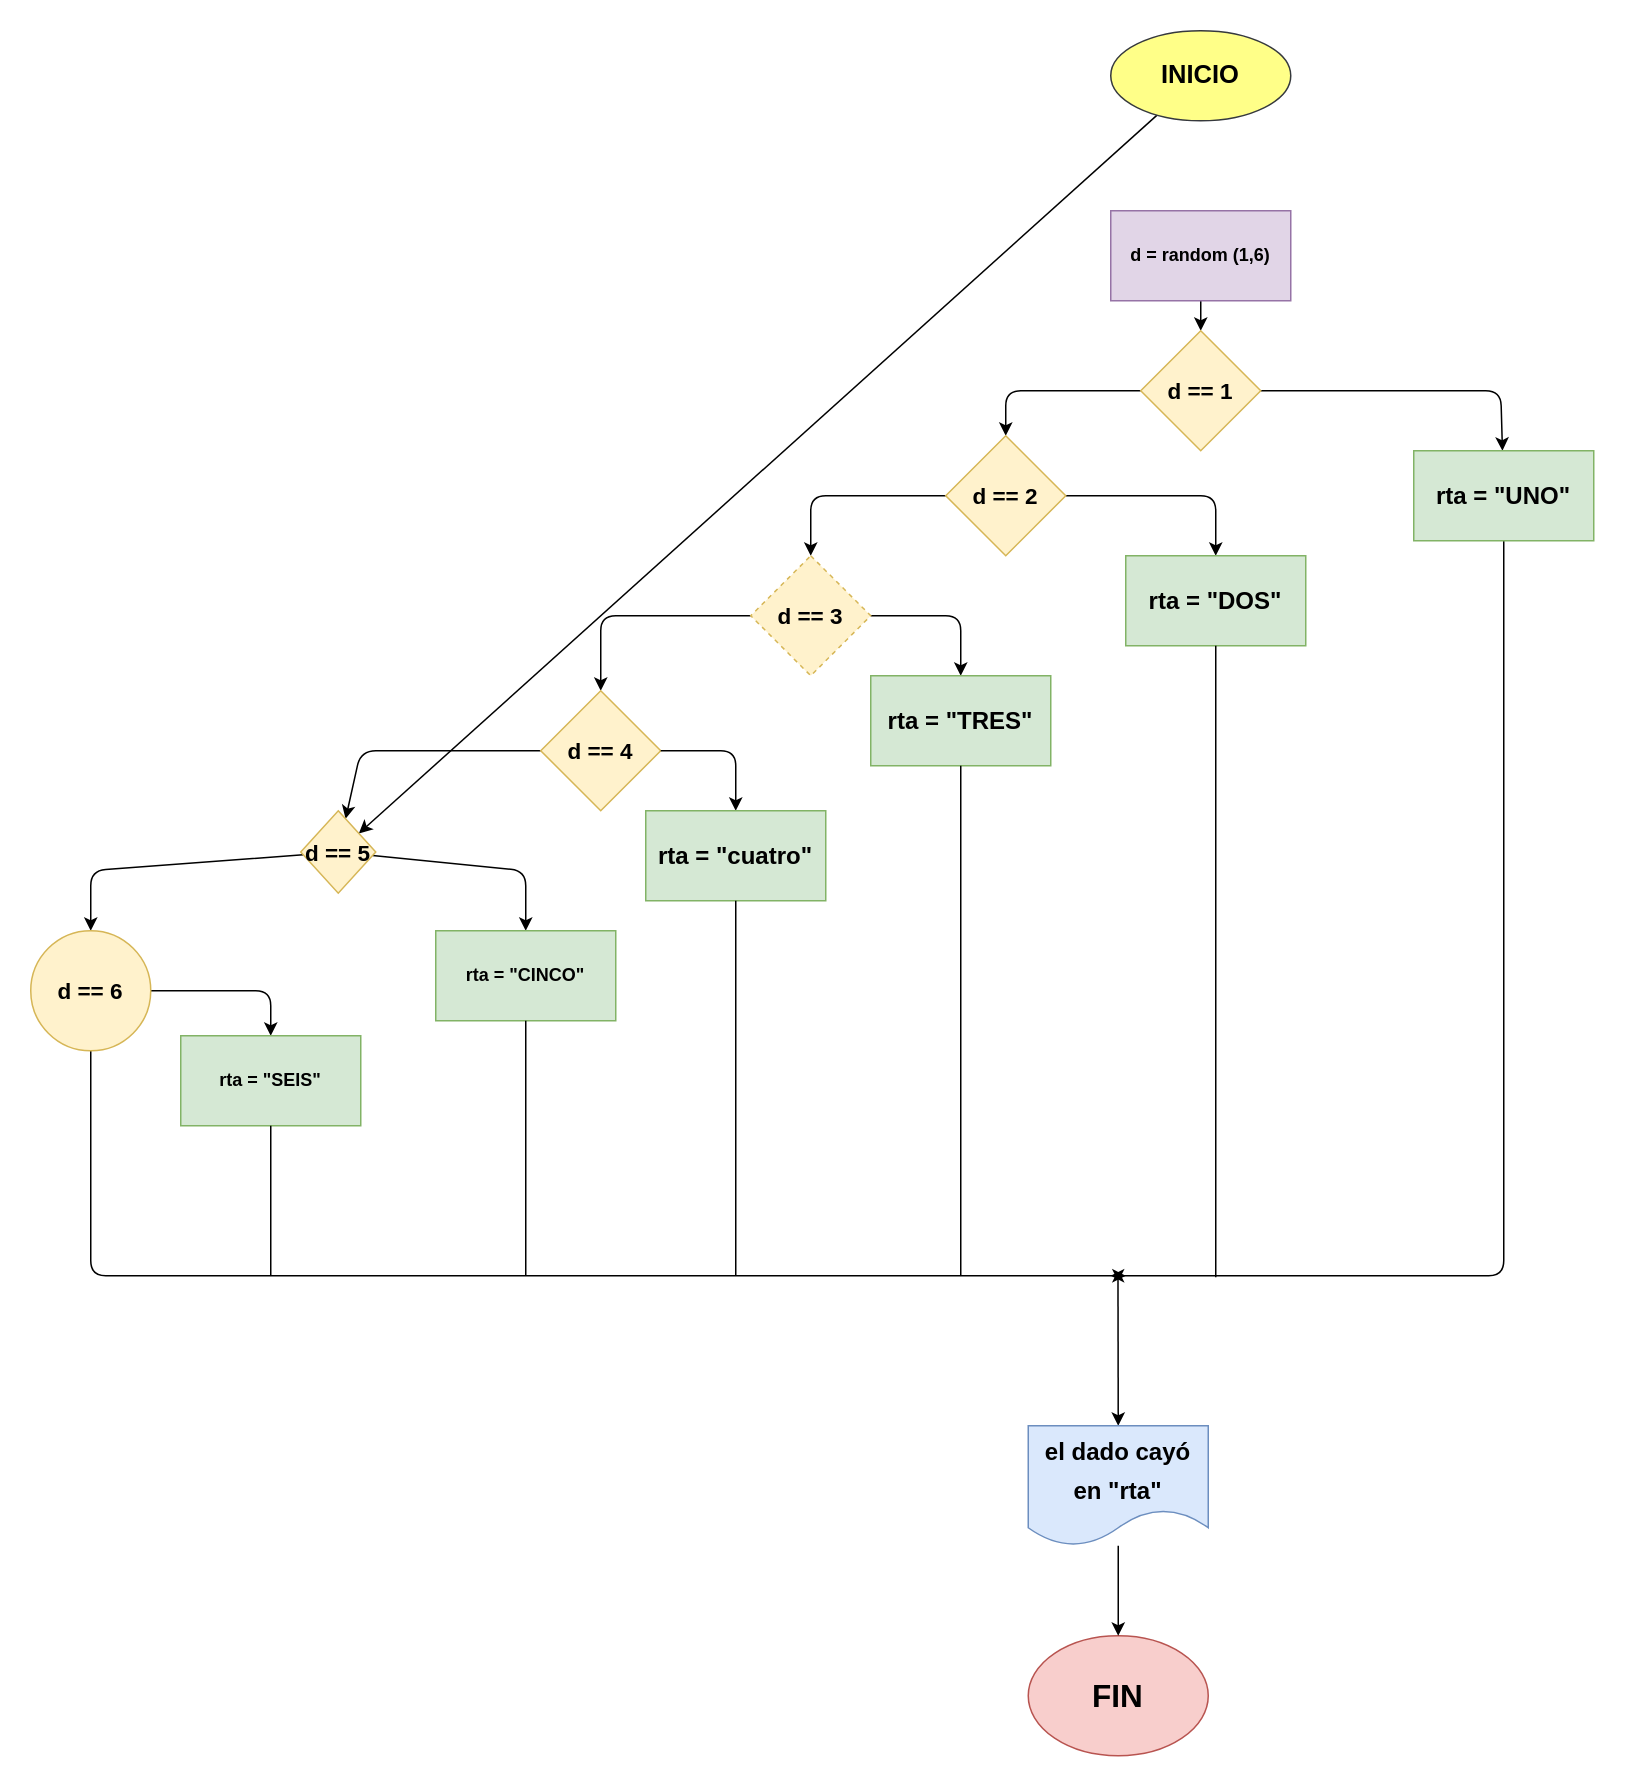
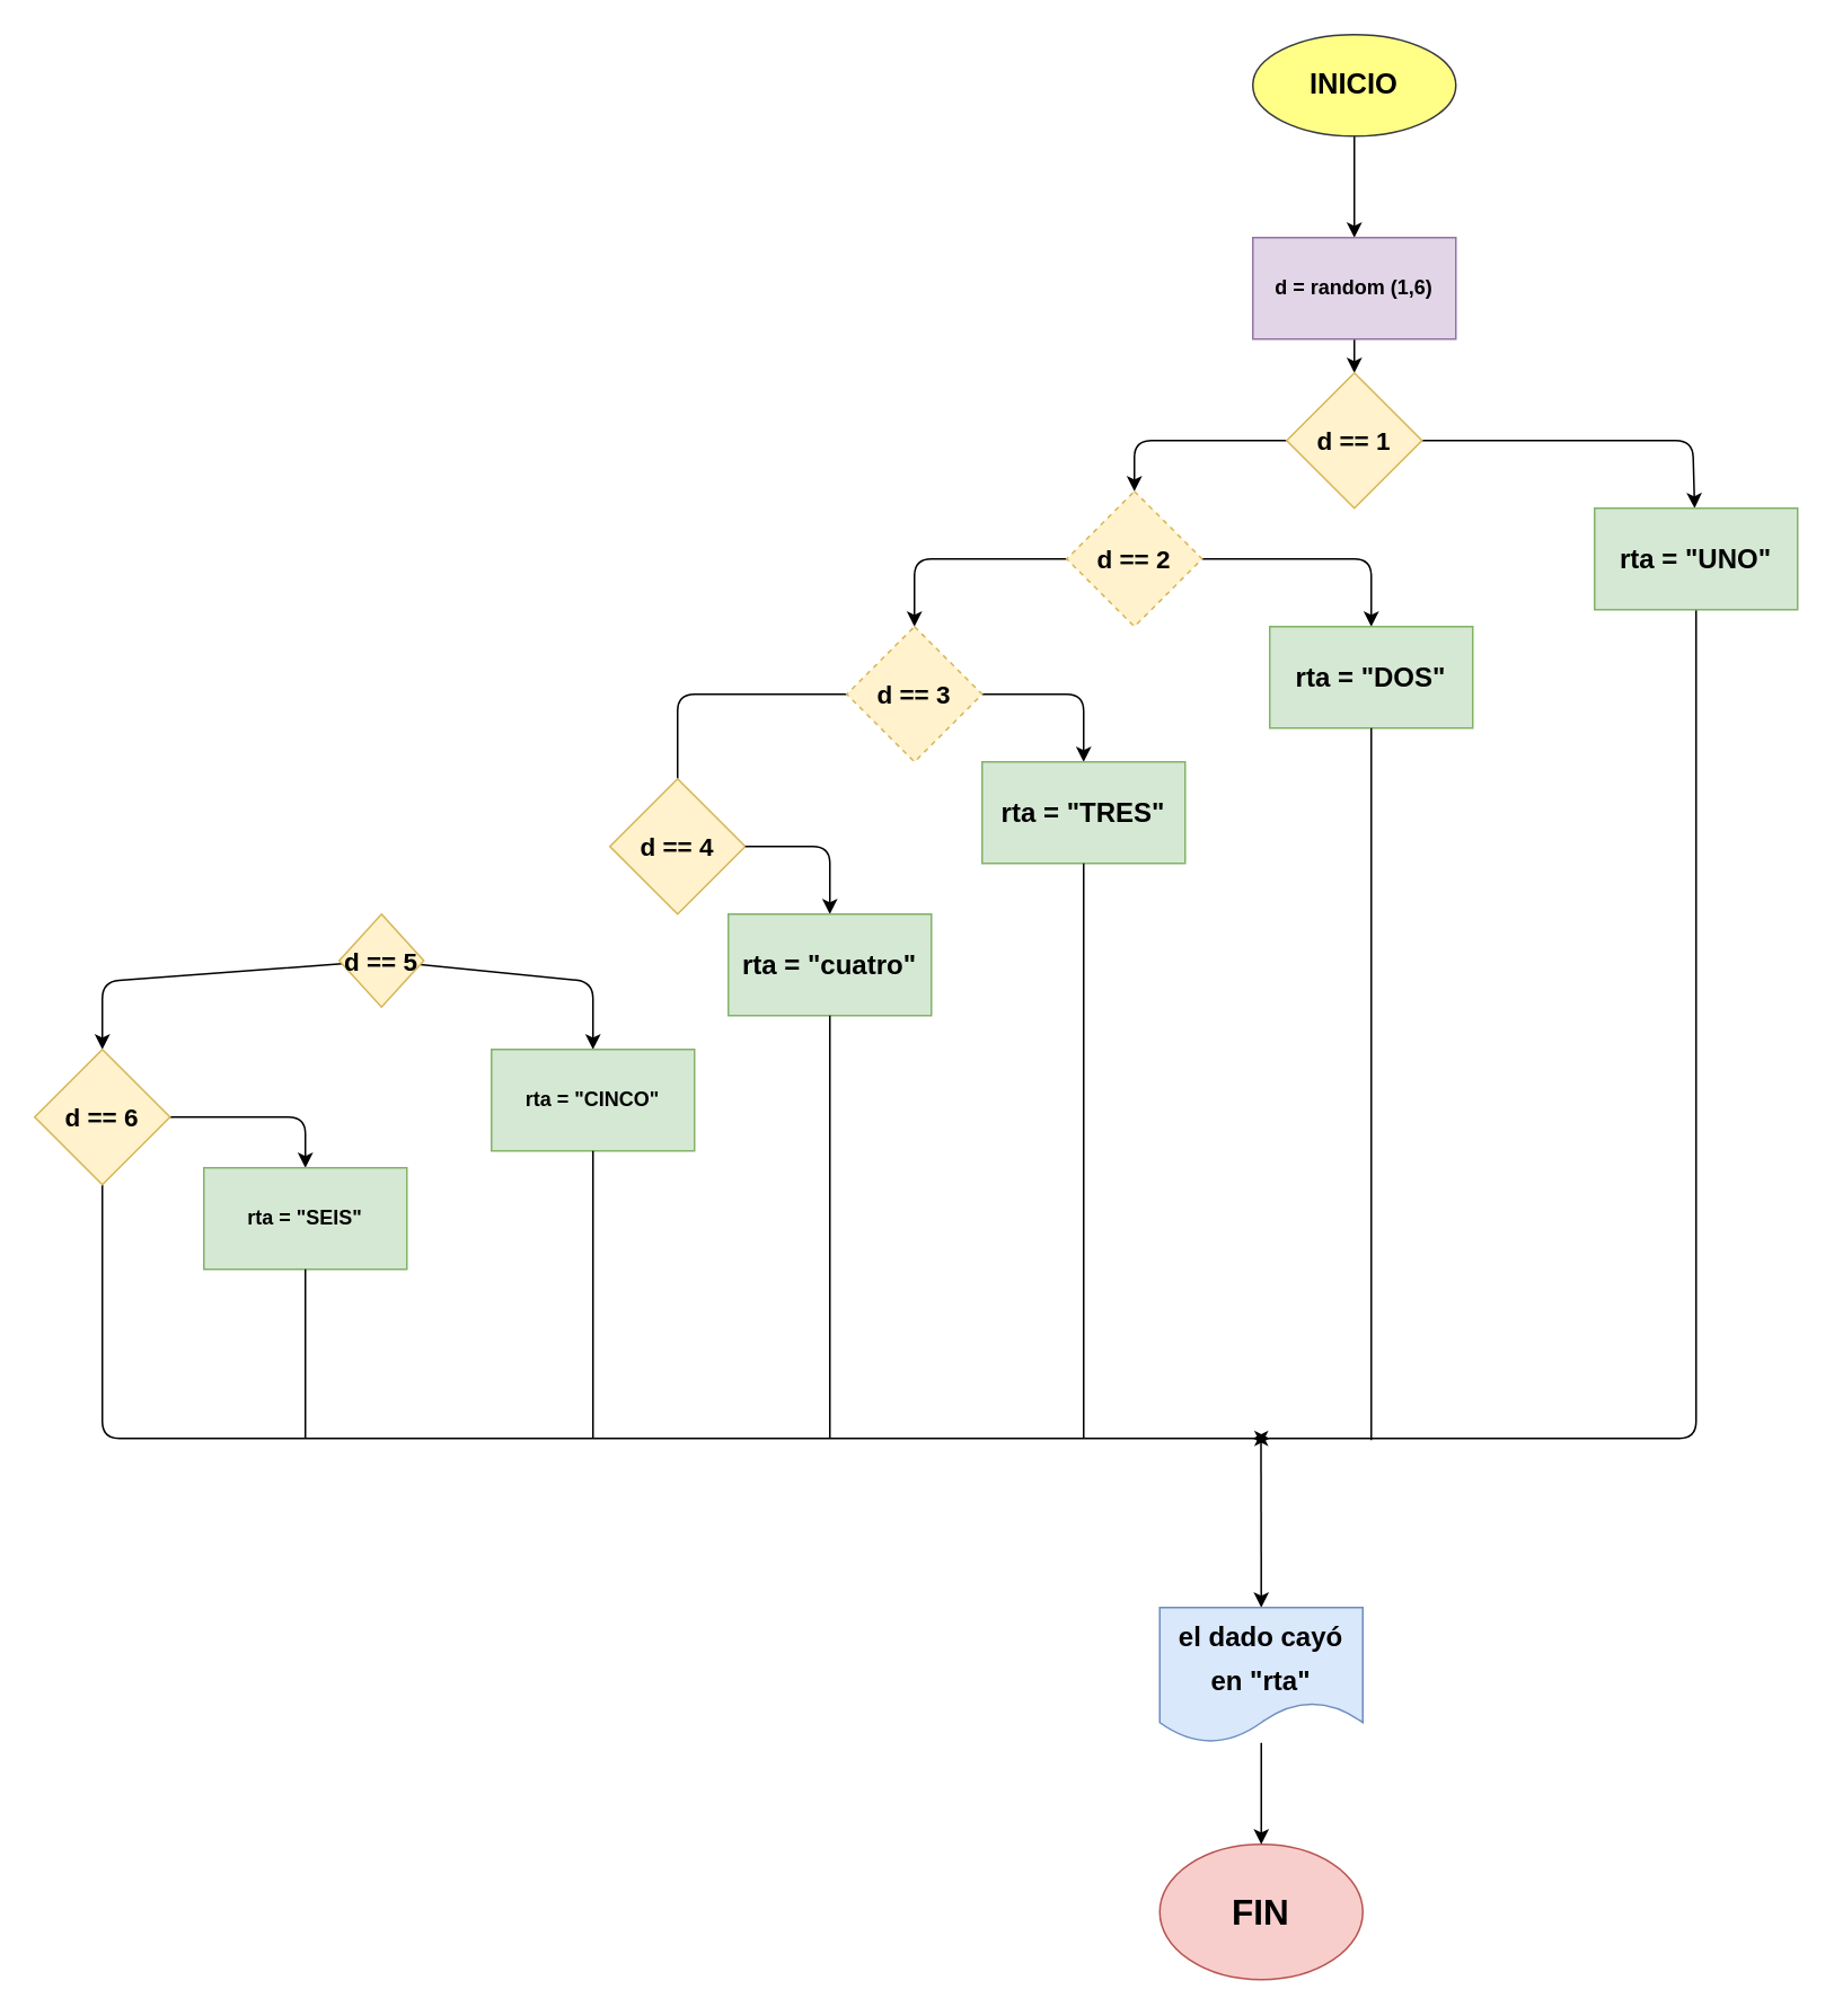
  <mxCell id="0" />
  <mxCell id="1" parent="0" />
- <mxCell id="2" value="" style="edgeStyle=none;html=1;" edge="1" parent="1" source="3" target="25"><mxGeometry relative="1" as="geometry" /></mxCell>
+ <mxCell id="2" value="" style="edgeStyle=none;html=1;" edge="1" parent="1" source="3" target="5"><mxGeometry relative="1" as="geometry" /></mxCell>
  <mxCell id="3" value="&lt;b&gt;&lt;font style=&quot;font-size: 17px;&quot; color=&quot;#000000&quot;&gt;INICIO&lt;/font&gt;&lt;/b&gt;" style="ellipse;whiteSpace=wrap;html=1;fillColor=#ffff88;strokeColor=#36393d;" vertex="1" parent="1"><mxGeometry x="740" y="20" width="120" height="60" as="geometry" /></mxCell>
  <mxCell id="4" value="" style="edgeStyle=none;html=1;" edge="1" parent="1" source="5" target="8"><mxGeometry relative="1" as="geometry" /></mxCell>
  <mxCell id="5" value="&lt;font color=&quot;#000000&quot;&gt;&lt;b&gt;d = random (1,6)&lt;/b&gt;&lt;/font&gt;" style="whiteSpace=wrap;html=1;fillColor=#e1d5e7;strokeColor=#9673a6;" vertex="1" parent="1"><mxGeometry x="740" y="140" width="120" height="60" as="geometry" /></mxCell>
  <mxCell id="6" value="" style="edgeStyle=none;html=1;fontSize=15;fontColor=#000000;" edge="1" parent="1" source="8" target="10"><mxGeometry relative="1" as="geometry"><Array as="points"><mxPoint x="1000" y="260" /></Array></mxGeometry></mxCell>
  <mxCell id="7" value="" style="edgeStyle=none;html=1;fontSize=15;fontColor=#000000;" edge="1" parent="1" source="8" target="13"><mxGeometry relative="1" as="geometry"><Array as="points"><mxPoint x="670" y="260" /></Array></mxGeometry></mxCell>
  <mxCell id="8" value="&lt;b&gt;&lt;font style=&quot;font-size: 15px;&quot; color=&quot;#000000&quot;&gt;d == 1&lt;/font&gt;&lt;/b&gt;" style="rhombus;whiteSpace=wrap;html=1;fillColor=#fff2cc;strokeColor=#d6b656;" vertex="1" parent="1"><mxGeometry x="760" y="220" width="80" height="80" as="geometry" /></mxCell>
  <mxCell id="9" style="edgeStyle=none;html=1;fontSize=16;fontColor=#000000;" edge="1" parent="1" source="10"><mxGeometry relative="1" as="geometry"><mxPoint x="740" y="850" as="targetPoint" /><Array as="points"><mxPoint x="1002" y="850" /></Array></mxGeometry></mxCell>
  <mxCell id="10" value="&lt;font size=&quot;1&quot; color=&quot;#000000&quot;&gt;&lt;b style=&quot;font-size: 16px;&quot;&gt;rta = &quot;UNO&quot;&lt;/b&gt;&lt;/font&gt;" style="whiteSpace=wrap;html=1;fillColor=#d5e8d4;strokeColor=#82b366;" vertex="1" parent="1"><mxGeometry x="942" y="300" width="120" height="60" as="geometry" /></mxCell>
  <mxCell id="11" style="edgeStyle=none;html=1;entryX=0.5;entryY=0;entryDx=0;entryDy=0;fontSize=15;fontColor=#000000;" edge="1" parent="1" source="13" target="14"><mxGeometry relative="1" as="geometry"><Array as="points"><mxPoint x="810" y="330" /></Array></mxGeometry></mxCell>
  <mxCell id="12" value="" style="edgeStyle=none;html=1;fontSize=16;fontColor=#000000;" edge="1" parent="1" source="13" target="17"><mxGeometry relative="1" as="geometry"><Array as="points"><mxPoint x="540" y="330" /></Array></mxGeometry></mxCell>
- <mxCell id="13" value="&lt;b&gt;&lt;font style=&quot;font-size: 15px;&quot; color=&quot;#000000&quot;&gt;d == 2&lt;/font&gt;&lt;/b&gt;" style="rhombus;whiteSpace=wrap;html=1;fillColor=#fff2cc;strokeColor=#d6b656;" vertex="1" parent="1"><mxGeometry x="630" y="290" width="80" height="80" as="geometry" /></mxCell>
+ <mxCell id="13" value="&lt;b&gt;&lt;font style=&quot;font-size: 15px;&quot; color=&quot;#000000&quot;&gt;d == 2&lt;/font&gt;&lt;/b&gt;" style="rhombus;whiteSpace=wrap;html=1;fillColor=#fff2cc;strokeColor=#d6b656;dashed=1;" vertex="1" parent="1"><mxGeometry x="630" y="290" width="80" height="80" as="geometry" /></mxCell>
  <mxCell id="14" value="&lt;b&gt;&lt;font style=&quot;font-size: 16px;&quot; color=&quot;#000000&quot;&gt;rta = &quot;DOS&quot;&lt;/font&gt;&lt;/b&gt;" style="rounded=0;whiteSpace=wrap;html=1;fontSize=15;fillColor=#d5e8d4;strokeColor=#82b366;" vertex="1" parent="1"><mxGeometry x="750" y="370" width="120" height="60" as="geometry" /></mxCell>
  <mxCell id="15" value="" style="edgeStyle=none;html=1;fontSize=16;fontColor=#000000;" edge="1" parent="1" source="17" target="18"><mxGeometry relative="1" as="geometry"><Array as="points"><mxPoint x="640" y="410" /></Array></mxGeometry></mxCell>
- <mxCell id="16" value="" style="edgeStyle=none;html=1;fontSize=16;fontColor=#000000;" edge="1" parent="1" source="17" target="20"><mxGeometry relative="1" as="geometry"><Array as="points"><mxPoint x="400" y="410" /></Array></mxGeometry></mxCell>
+ <mxCell id="16" value="" style="edgeStyle=none;html=1;fontSize=16;fontColor=#000000;endArrow=none;" edge="1" parent="1" source="17" target="20"><mxGeometry relative="1" as="geometry"><Array as="points"><mxPoint x="400" y="410" /></Array></mxGeometry></mxCell>
  <mxCell id="17" value="&lt;b&gt;&lt;font style=&quot;font-size: 15px;&quot; color=&quot;#000000&quot;&gt;d == 3&lt;/font&gt;&lt;/b&gt;" style="rhombus;whiteSpace=wrap;html=1;fillColor=#fff2cc;strokeColor=#d6b656;dashed=1;" vertex="1" parent="1"><mxGeometry x="500" y="370" width="80" height="80" as="geometry" /></mxCell>
  <mxCell id="18" value="&lt;b&gt;&lt;font style=&quot;font-size: 16px;&quot; color=&quot;#000000&quot;&gt;rta = &quot;TRES&quot;&lt;/font&gt;&lt;/b&gt;" style="whiteSpace=wrap;html=1;fillColor=#d5e8d4;strokeColor=#82b366;" vertex="1" parent="1"><mxGeometry x="580" y="450" width="120" height="60" as="geometry" /></mxCell>
- <mxCell id="19" value="" style="edgeStyle=none;html=1;fontSize=16;fontColor=#000000;" edge="1" parent="1" source="20" target="25"><mxGeometry relative="1" as="geometry"><Array as="points"><mxPoint x="240" y="500" /></Array></mxGeometry></mxCell>
  <mxCell id="20" value="&lt;b&gt;&lt;font style=&quot;font-size: 15px;&quot; color=&quot;#000000&quot;&gt;d == 4&lt;/font&gt;&lt;/b&gt;" style="rhombus;whiteSpace=wrap;html=1;fillColor=#fff2cc;strokeColor=#d6b656;" vertex="1" parent="1"><mxGeometry x="360" y="460" width="80" height="80" as="geometry" /></mxCell>
  <mxCell id="21" style="edgeStyle=none;html=1;entryX=0.5;entryY=0;entryDx=0;entryDy=0;fontSize=16;fontColor=#000000;exitX=1;exitY=0.5;exitDx=0;exitDy=0;" edge="1" parent="1" source="20" target="22"><mxGeometry relative="1" as="geometry"><mxPoint x="540" y="510" as="sourcePoint" /><Array as="points"><mxPoint x="490" y="500" /></Array></mxGeometry></mxCell>
  <mxCell id="22" value="&lt;b&gt;&lt;font style=&quot;font-size: 16px;&quot; color=&quot;#000000&quot;&gt;rta = &quot;cuatro&quot;&lt;/font&gt;&lt;/b&gt;" style="whiteSpace=wrap;html=1;fillColor=#d5e8d4;strokeColor=#82b366;" vertex="1" parent="1"><mxGeometry x="430" y="540" width="120" height="60" as="geometry" /></mxCell>
  <mxCell id="23" style="edgeStyle=none;html=1;entryX=0.5;entryY=0;entryDx=0;entryDy=0;fontSize=16;fontColor=#000000;" edge="1" parent="1" source="25" target="26"><mxGeometry relative="1" as="geometry"><Array as="points"><mxPoint x="350" y="580" /></Array></mxGeometry></mxCell>
  <mxCell id="24" value="" style="edgeStyle=none;html=1;fontSize=16;fontColor=#000000;" edge="1" parent="1" source="25" target="29"><mxGeometry relative="1" as="geometry"><Array as="points"><mxPoint x="60" y="580" /></Array></mxGeometry></mxCell>
  <mxCell id="25" value="&lt;b&gt;&lt;font style=&quot;font-size: 15px;&quot; color=&quot;#000000&quot;&gt;d == 5&lt;/font&gt;&lt;/b&gt;" style="rhombus;whiteSpace=wrap;html=1;fillColor=#fff2cc;strokeColor=#d6b656;" vertex="1" parent="1"><mxGeometry x="200" y="540" width="50" height="55" as="geometry" /></mxCell>
  <mxCell id="26" value="&lt;b&gt;&lt;font color=&quot;#000000&quot;&gt;rta = &quot;CINCO&quot;&lt;/font&gt;&lt;/b&gt;" style="whiteSpace=wrap;html=1;fillColor=#d5e8d4;strokeColor=#82b366;" vertex="1" parent="1"><mxGeometry x="290" y="620" width="120" height="60" as="geometry" /></mxCell>
  <mxCell id="27" value="" style="edgeStyle=none;html=1;fontSize=16;fontColor=#000000;" edge="1" parent="1" source="29" target="30"><mxGeometry relative="1" as="geometry"><mxPoint x="180" y="690" as="targetPoint" /><Array as="points"><mxPoint x="180" y="660" /></Array></mxGeometry></mxCell>
  <mxCell id="28" style="edgeStyle=none;html=1;fontSize=16;fontColor=#000000;" edge="1" parent="1" source="29"><mxGeometry relative="1" as="geometry"><mxPoint x="750" y="850" as="targetPoint" /><Array as="points"><mxPoint x="60" y="850" /></Array></mxGeometry></mxCell>
- <mxCell id="29" value="&lt;b&gt;&lt;font style=&quot;font-size: 15px;&quot; color=&quot;#000000&quot;&gt;d == 6&lt;/font&gt;&lt;/b&gt;" style="ellipse;whiteSpace=wrap;html=1;fillColor=#fff2cc;strokeColor=#d6b656;" vertex="1" parent="1"><mxGeometry x="20" y="620" width="80" height="80" as="geometry" /></mxCell>
+ <mxCell id="29" value="&lt;b&gt;&lt;font style=&quot;font-size: 15px;&quot; color=&quot;#000000&quot;&gt;d == 6&lt;/font&gt;&lt;/b&gt;" style="rhombus;whiteSpace=wrap;html=1;fillColor=#fff2cc;strokeColor=#d6b656;" vertex="1" parent="1"><mxGeometry x="20" y="620" width="80" height="80" as="geometry" /></mxCell>
  <mxCell id="30" value="&lt;b&gt;&lt;font color=&quot;#000000&quot;&gt;rta = &quot;SEIS&quot;&lt;/font&gt;&lt;/b&gt;" style="whiteSpace=wrap;html=1;fillColor=#d5e8d4;strokeColor=#82b366;" vertex="1" parent="1"><mxGeometry x="120" y="690" width="120" height="60" as="geometry" /></mxCell>
  <mxCell id="31" value="" style="endArrow=none;html=1;fontSize=16;fontColor=#000000;exitX=0.5;exitY=1;exitDx=0;exitDy=0;" edge="1" parent="1" source="30"><mxGeometry width="50" height="50" relative="1" as="geometry"><mxPoint x="340" y="710" as="sourcePoint" /><mxPoint x="180" y="850" as="targetPoint" /></mxGeometry></mxCell>
  <mxCell id="32" value="" style="endArrow=none;html=1;fontSize=16;fontColor=#000000;exitX=0.5;exitY=1;exitDx=0;exitDy=0;" edge="1" parent="1" source="26"><mxGeometry width="50" height="50" relative="1" as="geometry"><mxPoint x="340" y="710" as="sourcePoint" /><mxPoint x="350" y="850" as="targetPoint" /></mxGeometry></mxCell>
  <mxCell id="33" value="" style="endArrow=none;html=1;fontSize=16;fontColor=#000000;entryX=0.5;entryY=1;entryDx=0;entryDy=0;" edge="1" parent="1" target="22"><mxGeometry width="50" height="50" relative="1" as="geometry"><mxPoint x="490" y="850" as="sourcePoint" /><mxPoint x="550" y="670" as="targetPoint" /></mxGeometry></mxCell>
  <mxCell id="34" value="" style="endArrow=none;html=1;fontSize=16;fontColor=#000000;entryX=0.5;entryY=1;entryDx=0;entryDy=0;" edge="1" parent="1" target="18"><mxGeometry width="50" height="50" relative="1" as="geometry"><mxPoint x="640" y="850" as="sourcePoint" /><mxPoint x="670" y="580" as="targetPoint" /></mxGeometry></mxCell>
  <mxCell id="35" value="" style="endArrow=none;html=1;fontSize=16;fontColor=#000000;" edge="1" parent="1" target="14"><mxGeometry width="50" height="50" relative="1" as="geometry"><mxPoint x="810" y="851" as="sourcePoint" /><mxPoint x="860" y="540" as="targetPoint" /></mxGeometry></mxCell>
  <mxCell id="36" value="" style="endArrow=classic;html=1;fontSize=16;fontColor=#000000;entryX=0.5;entryY=0;entryDx=0;entryDy=0;" edge="1" parent="1" target="39"><mxGeometry width="50" height="50" relative="1" as="geometry"><mxPoint x="744.82" y="850" as="sourcePoint" /><mxPoint x="744.82" y="940" as="targetPoint" /></mxGeometry></mxCell>
  <mxCell id="37" value="&lt;b&gt;&lt;font color=&quot;#000000&quot; style=&quot;font-size: 21px;&quot;&gt;FIN&lt;/font&gt;&lt;/b&gt;" style="ellipse;whiteSpace=wrap;html=1;fontSize=16;fillColor=#f8cecc;strokeColor=#b85450;" vertex="1" parent="1"><mxGeometry x="685" y="1090" width="120" height="80" as="geometry" /></mxCell>
  <mxCell id="38" style="edgeStyle=none;html=1;entryX=0.5;entryY=0;entryDx=0;entryDy=0;fontSize=21;fontColor=#000000;" edge="1" parent="1" source="39" target="37"><mxGeometry relative="1" as="geometry" /></mxCell>
  <mxCell id="39" value="&lt;font color=&quot;#000000&quot; style=&quot;font-size: 16px;&quot;&gt;&lt;b&gt;el dado cayó en &quot;rta&quot;&lt;/b&gt;&lt;/font&gt;" style="shape=document;whiteSpace=wrap;html=1;boundedLbl=1;fontSize=21;fillColor=#dae8fc;strokeColor=#6c8ebf;" vertex="1" parent="1"><mxGeometry x="685" y="950" width="120" height="80" as="geometry" /></mxCell>
